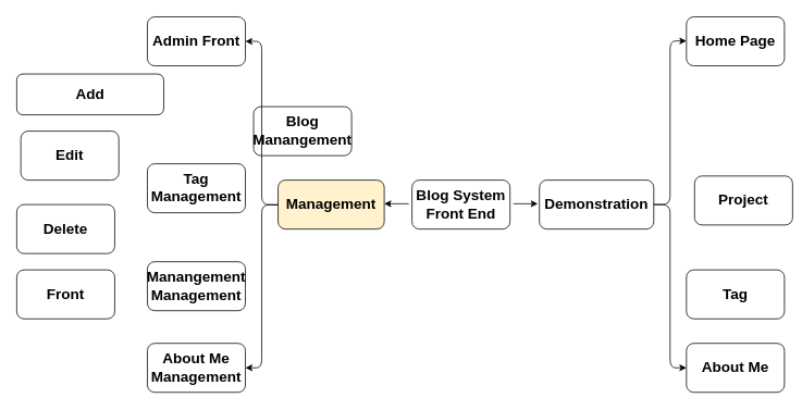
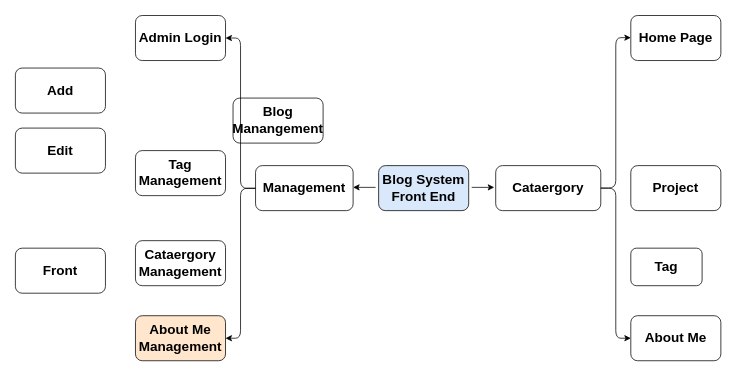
  <mxCell id="0" />
  <mxCell id="1" parent="0" />
- <mxCell id="2" value="&lt;h2&gt;Blog System Front End&lt;/h2&gt;" style="rounded=1;whiteSpace=wrap;html=1;" vertex="1" parent="1"><mxGeometry x="504" y="220" width="120" height="60" as="geometry" /></mxCell>
- <mxCell id="3" value="&lt;h2&gt;Management&lt;/h2&gt;" style="rounded=1;whiteSpace=wrap;html=1;fillColor=#fff2cc;" vertex="1" parent="1"><mxGeometry x="340" y="220" width="130" height="60" as="geometry" /></mxCell>
- <mxCell id="4" value="&lt;h2&gt;Demonstration&lt;/h2&gt;" style="rounded=1;whiteSpace=wrap;html=1;" vertex="1" parent="1"><mxGeometry x="660" y="220" width="140" height="60" as="geometry" /></mxCell>
- <mxCell id="5" value="&lt;h2&gt;Admin Front&lt;/h2&gt;" style="rounded=1;whiteSpace=wrap;html=1;" vertex="1" parent="1"><mxGeometry x="180" y="20" width="120" height="60" as="geometry" /></mxCell>
+ <mxCell id="2" value="&lt;h2&gt;Blog System Front End&lt;/h2&gt;" style="rounded=1;whiteSpace=wrap;html=1;fillColor=#dae8fc;" vertex="1" parent="1"><mxGeometry x="504" y="220" width="120" height="60" as="geometry" /></mxCell>
+ <mxCell id="3" value="&lt;h2&gt;Management&lt;/h2&gt;" style="rounded=1;whiteSpace=wrap;html=1;" vertex="1" parent="1"><mxGeometry x="340" y="220" width="130" height="60" as="geometry" /></mxCell>
+ <mxCell id="4" value="&lt;h2&gt;Cataergory&lt;/h2&gt;" style="rounded=1;whiteSpace=wrap;html=1;" vertex="1" parent="1"><mxGeometry x="660" y="220" width="140" height="60" as="geometry" /></mxCell>
+ <mxCell id="5" value="&lt;h2&gt;Admin Login&lt;/h2&gt;" style="rounded=1;whiteSpace=wrap;html=1;" vertex="1" parent="1"><mxGeometry x="180" y="20" width="120" height="60" as="geometry" /></mxCell>
  <mxCell id="6" value="&lt;h2&gt;Blog Manangement&lt;/h2&gt;" style="rounded=1;whiteSpace=wrap;html=1;" vertex="1" parent="1"><mxGeometry x="310" y="130" width="120" height="60" as="geometry" /></mxCell>
  <mxCell id="7" value="&lt;h2&gt;Tag Management&lt;/h2&gt;" style="rounded=1;whiteSpace=wrap;html=1;" vertex="1" parent="1"><mxGeometry x="180" y="200" width="120" height="60" as="geometry" /></mxCell>
- <mxCell id="8" value="&lt;h2&gt;Manangement Management&lt;/h2&gt;" style="rounded=1;whiteSpace=wrap;html=1;" vertex="1" parent="1"><mxGeometry x="180" y="320" width="120" height="60" as="geometry" /></mxCell>
- <mxCell id="9" value="&lt;h2&gt;About Me Management&lt;/h2&gt;" style="rounded=1;whiteSpace=wrap;html=1;" vertex="1" parent="1"><mxGeometry x="180" y="420" width="120" height="60" as="geometry" /></mxCell>
- <mxCell id="10" value="&lt;h2&gt;Add&lt;/h2&gt;" style="rounded=1;whiteSpace=wrap;html=1;" vertex="1" parent="1"><mxGeometry x="20" y="90" width="180" height="50" as="geometry" /></mxCell>
- <mxCell id="11" value="&lt;h2&gt;Edit&lt;/h2&gt;" style="rounded=1;whiteSpace=wrap;html=1;" vertex="1" parent="1"><mxGeometry x="25" y="160" width="120" height="60" as="geometry" /></mxCell>
- <mxCell id="12" value="&lt;h2&gt;Delete&lt;/h2&gt;" style="rounded=1;whiteSpace=wrap;html=1;" vertex="1" parent="1"><mxGeometry x="20" y="250" width="120" height="60" as="geometry" /></mxCell>
+ <mxCell id="8" value="&lt;h2&gt;Cataergory Management&lt;/h2&gt;" style="rounded=1;whiteSpace=wrap;html=1;" vertex="1" parent="1"><mxGeometry x="180" y="320" width="120" height="60" as="geometry" /></mxCell>
+ <mxCell id="9" value="&lt;h2&gt;About Me Management&lt;/h2&gt;" style="rounded=1;whiteSpace=wrap;html=1;fillColor=#ffe6cc;" vertex="1" parent="1"><mxGeometry x="180" y="420" width="120" height="60" as="geometry" /></mxCell>
+ <mxCell id="10" value="&lt;h2&gt;Add&lt;/h2&gt;" style="rounded=1;whiteSpace=wrap;html=1;" vertex="1" parent="1"><mxGeometry x="20" y="90" width="120" height="60" as="geometry" /></mxCell>
+ <mxCell id="11" value="&lt;h2&gt;Edit&lt;/h2&gt;" style="rounded=1;whiteSpace=wrap;html=1;" vertex="1" parent="1"><mxGeometry x="20" y="170" width="120" height="60" as="geometry" /></mxCell>
  <mxCell id="13" value="&lt;h2&gt;Front&lt;/h2&gt;" style="rounded=1;whiteSpace=wrap;html=1;" vertex="1" parent="1"><mxGeometry x="20" y="330" width="120" height="60" as="geometry" /></mxCell>
  <mxCell id="14" value="&lt;h2&gt;Home Page&lt;/h2&gt;" style="rounded=1;whiteSpace=wrap;html=1;" vertex="1" parent="1"><mxGeometry x="840" y="20" width="120" height="60" as="geometry" /></mxCell>
- <mxCell id="15" value="&lt;h2&gt;Project&lt;/h2&gt;" style="rounded=1;whiteSpace=wrap;html=1;" vertex="1" parent="1"><mxGeometry x="850" y="215" width="120" height="60" as="geometry" /></mxCell>
- <mxCell id="16" value="&lt;h2&gt;Tag&lt;/h2&gt;" style="rounded=1;whiteSpace=wrap;html=1;" vertex="1" parent="1"><mxGeometry x="840" y="330" width="120" height="60" as="geometry" /></mxCell>
+ <mxCell id="15" value="&lt;h2&gt;Project&lt;/h2&gt;" style="rounded=1;whiteSpace=wrap;html=1;" vertex="1" parent="1"><mxGeometry x="840" y="220" width="120" height="60" as="geometry" /></mxCell>
+ <mxCell id="16" value="&lt;h2&gt;Tag&lt;/h2&gt;" style="rounded=1;whiteSpace=wrap;html=1;" vertex="1" parent="1"><mxGeometry x="840" y="330" width="95" height="50" as="geometry" /></mxCell>
  <mxCell id="17" value="&lt;h2&gt;About Me&lt;/h2&gt;" style="rounded=1;whiteSpace=wrap;html=1;" vertex="1" parent="1"><mxGeometry x="840" y="420" width="120" height="60" as="geometry" /></mxCell>
  <mxCell id="18" value="" style="endArrow=classic;html=1;edgeStyle=orthogonalEdgeStyle;" edge="1" parent="1"><mxGeometry width="50" height="50" relative="1" as="geometry"><mxPoint x="800" y="250" as="sourcePoint" /><mxPoint x="840" y="450" as="targetPoint" /><Array as="points"><mxPoint x="820" y="250" /><mxPoint x="820" y="450" /><mxPoint x="840" y="450" /></Array></mxGeometry></mxCell>
  <mxCell id="19" value="" style="endArrow=classic;html=1;edgeStyle=orthogonalEdgeStyle;" edge="1" parent="1"><mxGeometry width="50" height="50" relative="1" as="geometry"><mxPoint x="800" y="250" as="sourcePoint" /><mxPoint x="840" y="49.5" as="targetPoint" /><Array as="points"><mxPoint x="820" y="250" /><mxPoint x="820" y="50" /></Array></mxGeometry></mxCell>
  <mxCell id="20" value="" style="endArrow=classic;html=1;edgeStyle=orthogonalEdgeStyle;entryX=1;entryY=0.5;entryDx=0;entryDy=0;" edge="1" parent="1" target="9"><mxGeometry width="50" height="50" relative="1" as="geometry"><mxPoint x="340" y="250" as="sourcePoint" /><mxPoint x="305" y="450" as="targetPoint" /><Array as="points"><mxPoint x="320" y="250" /><mxPoint x="320" y="450" /></Array></mxGeometry></mxCell>
  <mxCell id="21" value="" style="endArrow=classic;html=1;edgeStyle=orthogonalEdgeStyle;" edge="1" parent="1"><mxGeometry width="50" height="50" relative="1" as="geometry"><mxPoint x="340" y="250.5" as="sourcePoint" /><mxPoint x="300" y="50" as="targetPoint" /><Array as="points"><mxPoint x="320" y="250" /><mxPoint x="320" y="50" /></Array></mxGeometry></mxCell>
  <mxCell id="22" value="" style="endArrow=classic;html=1;" edge="1" parent="1"><mxGeometry width="50" height="50" relative="1" as="geometry"><mxPoint x="628" y="249" as="sourcePoint" /><mxPoint x="658" y="249" as="targetPoint" /></mxGeometry></mxCell>
  <mxCell id="23" value="" style="endArrow=classic;html=1;" edge="1" parent="1"><mxGeometry width="50" height="50" relative="1" as="geometry"><mxPoint x="500" y="249" as="sourcePoint" /><mxPoint x="470" y="249" as="targetPoint" /><Array as="points" /></mxGeometry></mxCell>
